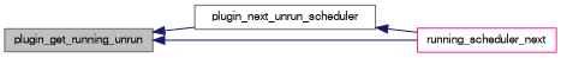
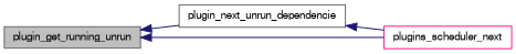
  digraph {
    rankdir=LR
    node [color=gray40 fontname=FreeSans fontsize=10 shape=record]
    edge [color=midnightblue dir=back fontname=FreeSans fontsize=10 labelfontname=FreeSans labelfontsize=10 style=solid]
    n1 [fillcolor=grey75 fontcolor=black height=0.2 label=plugin_get_running_unrun style=filled width=0.4]
-   n2 [height=0.2 label=plugin_next_unrun_scheduler width=0.4]
-   n3 [color=deeppink height=0.2 label=running_scheduler_next width=0.4]
+   n2 [height=0.2 label=plugin_next_unrun_dependencie width=0.4]
+   n3 [color=deeppink height=0.2 label=plugins_scheduler_next width=0.4]
    n1 -> n2
    n1 -> n3
    n2 -> n3
  }
